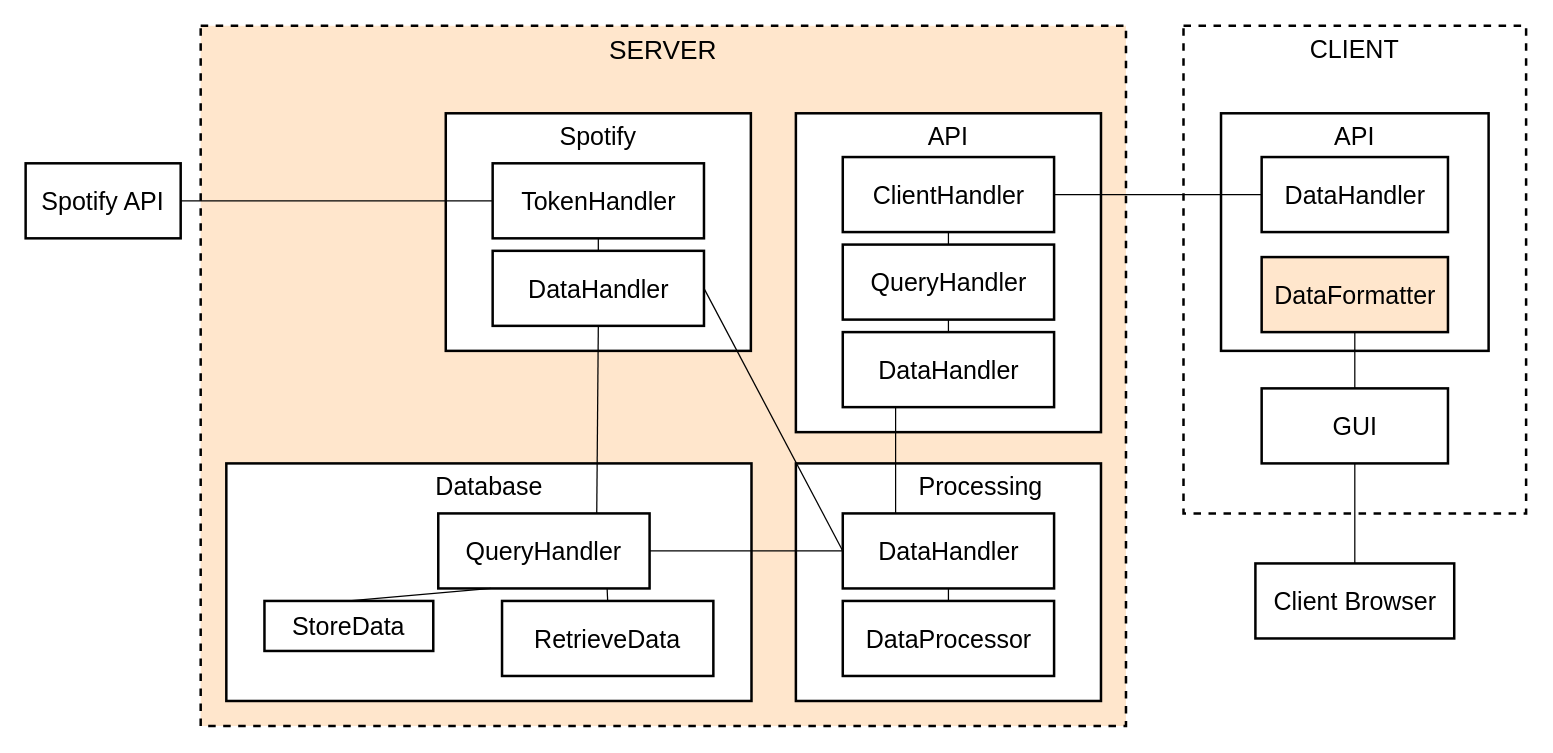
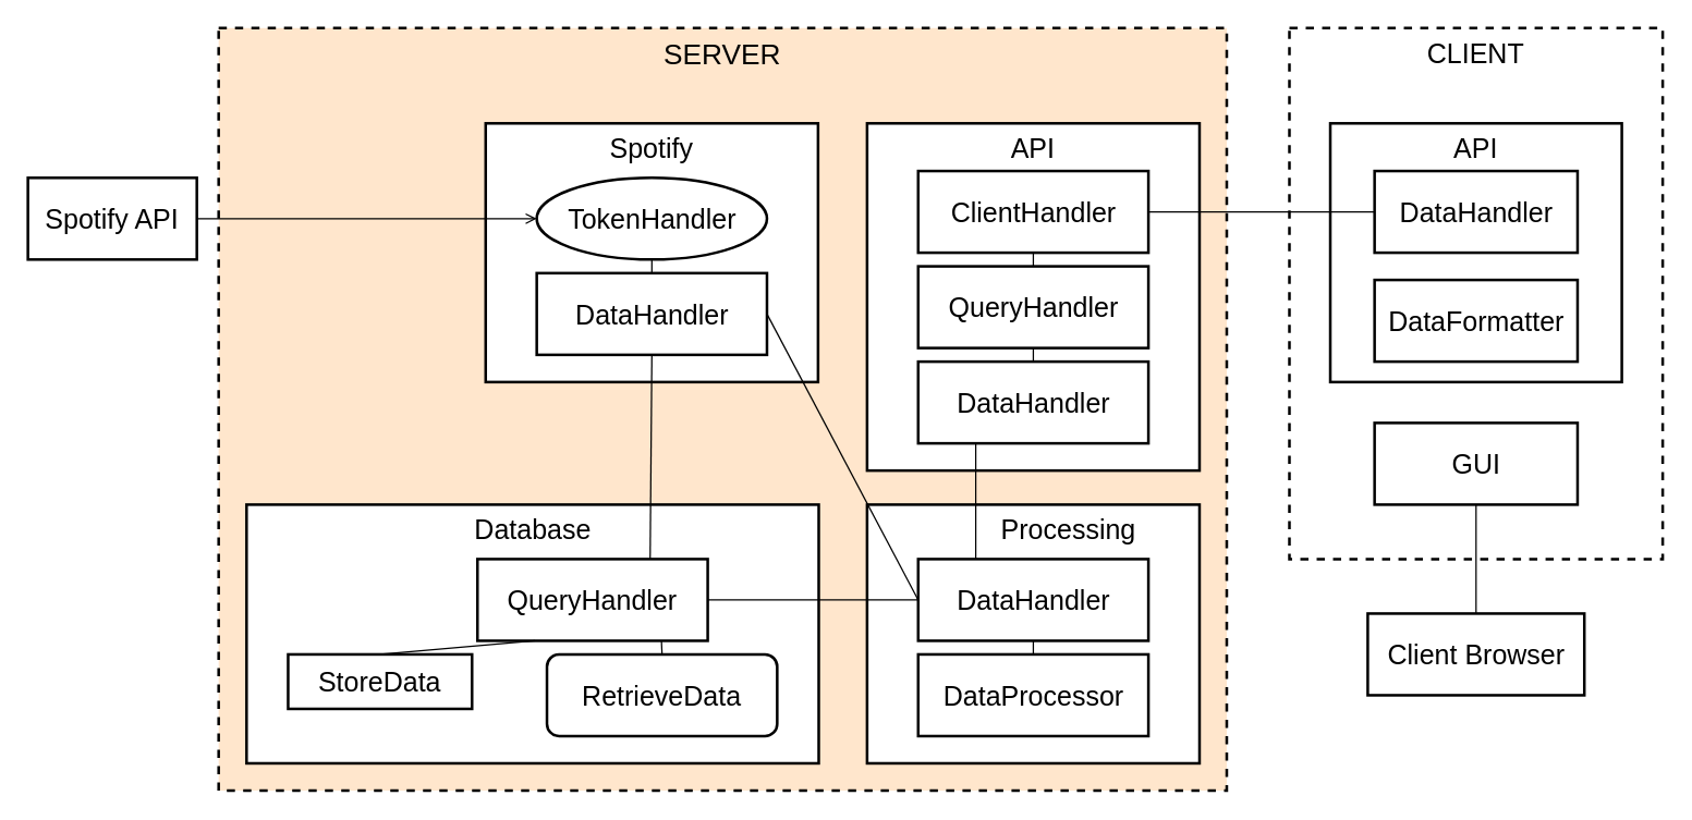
  <mxCell id="0" />
  <mxCell id="1" parent="0" />
  <mxCell id="2" value="&lt;font style=&quot;font-size: 21px&quot;&gt;SERVER&lt;/font&gt;" style="rounded=0;whiteSpace=wrap;html=1;dashed=1;strokeWidth=2;verticalAlign=top;fillColor=#ffe6cc;" parent="1" vertex="1"><mxGeometry x="160" y="20" width="740" height="560" as="geometry" /></mxCell>
  <mxCell id="3" value="CLIENT" style="rounded=0;whiteSpace=wrap;html=1;dashed=1;strokeWidth=2;verticalAlign=top;fontSize=20;" parent="1" vertex="1"><mxGeometry x="946" y="20" width="274" height="390" as="geometry" /></mxCell>
  <mxCell id="4" value="Spotify API" style="rounded=0;whiteSpace=wrap;html=1;strokeWidth=2;fontSize=20;" parent="1" vertex="1"><mxGeometry x="20" y="130" width="124" height="60" as="geometry" /></mxCell>
  <mxCell id="5" value="Spotify" style="rounded=0;whiteSpace=wrap;html=1;strokeWidth=2;fontSize=20;verticalAlign=top;" parent="1" vertex="1"><mxGeometry x="356" y="90" width="244" height="190" as="geometry" /></mxCell>
  <mxCell id="6" value="API" style="rounded=0;whiteSpace=wrap;html=1;strokeWidth=2;fontSize=20;verticalAlign=top;strokeColor=#000000;" parent="1" vertex="1"><mxGeometry x="636" y="90" width="244" height="255" as="geometry" /></mxCell>
  <mxCell id="7" value="Processing&amp;nbsp;&amp;nbsp;&amp;nbsp;&amp;nbsp;&amp;nbsp;&amp;nbsp;&amp;nbsp;&amp;nbsp; " style="rounded=0;whiteSpace=wrap;html=1;strokeWidth=2;fontSize=20;verticalAlign=top;align=right;" parent="1" vertex="1"><mxGeometry x="636" y="370" width="244" height="190" as="geometry" /></mxCell>
  <mxCell id="8" value="Database" style="rounded=0;whiteSpace=wrap;html=1;strokeWidth=2;fontSize=20;verticalAlign=top;" parent="1" vertex="1"><mxGeometry x="180.5" y="370" width="420" height="190" as="geometry" /></mxCell>
  <mxCell id="9" value="API" style="rounded=0;whiteSpace=wrap;html=1;strokeWidth=2;fontSize=20;verticalAlign=top;" parent="1" vertex="1"><mxGeometry x="976" y="90" width="214" height="190" as="geometry" /></mxCell>
  <mxCell id="10" value="GUI" style="rounded=0;whiteSpace=wrap;html=1;strokeWidth=2;fontSize=20;verticalAlign=middle;" parent="1" vertex="1"><mxGeometry x="1008.5" y="310" width="149" height="60" as="geometry" /></mxCell>
  <mxCell id="11" value="" style="endArrow=none;html=1;fontSize=20;exitX=1;exitY=0.5;exitDx=0;exitDy=0;entryX=0;entryY=0.5;entryDx=0;entryDy=0;" parent="1" edge="1" target="12" source="21"><mxGeometry width="50" height="50" relative="1" as="geometry"><mxPoint x="896" y="229.5" as="sourcePoint" /><mxPoint x="943" y="229.5" as="targetPoint" /></mxGeometry></mxCell>
  <mxCell id="12" value="DataHandler" style="rounded=0;whiteSpace=wrap;html=1;strokeWidth=2;fontSize=20;verticalAlign=middle;" parent="1" vertex="1"><mxGeometry x="1008.5" y="125" width="149" height="60" as="geometry" /></mxCell>
- <mxCell id="13" value="DataFormatter" style="rounded=0;whiteSpace=wrap;html=1;strokeWidth=2;fontSize=20;verticalAlign=middle;fillColor=#ffe6cc;" parent="1" vertex="1"><mxGeometry x="1008.5" y="205" width="149" height="60" as="geometry" /></mxCell>
- <mxCell id="14" value="TokenHandler" style="rounded=0;whiteSpace=wrap;html=1;strokeWidth=2;fontSize=20;" parent="1" vertex="1"><mxGeometry x="393.5" y="130" width="169" height="60" as="geometry" /></mxCell>
+ <mxCell id="13" value="DataFormatter" style="rounded=0;whiteSpace=wrap;html=1;strokeWidth=2;fontSize=20;verticalAlign=middle;" parent="1" vertex="1"><mxGeometry x="1008.5" y="205" width="149" height="60" as="geometry" /></mxCell>
+ <mxCell id="14" value="TokenHandler" style="ellipse;whiteSpace=wrap;html=1;strokeWidth=2;fontSize=20;" parent="1" vertex="1"><mxGeometry x="393.5" y="130" width="169" height="60" as="geometry" /></mxCell>
  <mxCell id="15" value="DataHandler" style="rounded=0;whiteSpace=wrap;html=1;strokeWidth=2;fontSize=20;" parent="1" vertex="1"><mxGeometry x="393.5" y="200" width="169" height="60" as="geometry" /></mxCell>
  <mxCell id="16" value="StoreData" style="rounded=0;whiteSpace=wrap;html=1;strokeWidth=2;fontSize=20;" parent="1" vertex="1"><mxGeometry x="211" y="480" width="135" height="40" as="geometry" /></mxCell>
- <mxCell id="17" value="RetrieveData" style="rounded=0;whiteSpace=wrap;html=1;strokeWidth=2;fontSize=20;" parent="1" vertex="1"><mxGeometry x="401" y="480" width="169" height="60" as="geometry" /></mxCell>
+ <mxCell id="17" value="RetrieveData" style="whiteSpace=wrap;html=1;strokeWidth=2;fontSize=20;rounded=1;" parent="1" vertex="1"><mxGeometry x="401" y="480" width="169" height="60" as="geometry" /></mxCell>
  <mxCell id="18" value="QueryHandler" style="rounded=0;whiteSpace=wrap;html=1;strokeWidth=2;fontSize=20;" parent="1" vertex="1"><mxGeometry x="350" y="410" width="169" height="60" as="geometry" /></mxCell>
  <mxCell id="19" value="DataHandler" style="rounded=0;whiteSpace=wrap;html=1;strokeWidth=2;fontSize=20;" parent="1" vertex="1"><mxGeometry x="673.5" y="410" width="169" height="60" as="geometry" /></mxCell>
  <mxCell id="20" value="DataProcessor" style="rounded=0;whiteSpace=wrap;html=1;strokeWidth=2;fontSize=20;" parent="1" vertex="1"><mxGeometry x="673.5" y="480" width="169" height="60" as="geometry" /></mxCell>
  <mxCell id="21" value="ClientHandler" style="rounded=0;whiteSpace=wrap;html=1;strokeWidth=2;fontSize=20;" parent="1" vertex="1"><mxGeometry x="673.5" y="125" width="169" height="60" as="geometry" /></mxCell>
  <mxCell id="22" value="QueryHandler" style="rounded=0;whiteSpace=wrap;html=1;strokeWidth=2;fontSize=20;" parent="1" vertex="1"><mxGeometry x="673.5" y="195" width="169" height="60" as="geometry" /></mxCell>
- <mxCell id="23" value="" style="endArrow=none;html=1;exitX=1;exitY=0.5;exitDx=0;exitDy=0;entryX=0;entryY=0.5;entryDx=0;entryDy=0;" edge="1" parent="1" source="4" target="14"><mxGeometry width="50" height="50" relative="1" as="geometry"><mxPoint x="616" y="390" as="sourcePoint" /><mxPoint x="666" y="340" as="targetPoint" /></mxGeometry></mxCell>
+ <mxCell id="23" value="" style="endArrow=open;html=1;exitX=1;exitY=0.5;exitDx=0;exitDy=0;entryX=0;entryY=0.5;entryDx=0;entryDy=0;" edge="1" parent="1" source="4" target="14"><mxGeometry width="50" height="50" relative="1" as="geometry"><mxPoint x="616" y="390" as="sourcePoint" /><mxPoint x="666" y="340" as="targetPoint" /></mxGeometry></mxCell>
  <mxCell id="24" value="" style="endArrow=none;html=1;exitX=0.5;exitY=0;exitDx=0;exitDy=0;entryX=0.5;entryY=1;entryDx=0;entryDy=0;" edge="1" parent="1" source="15" target="14"><mxGeometry width="50" height="50" relative="1" as="geometry"><mxPoint x="616" y="390" as="sourcePoint" /><mxPoint x="666" y="340" as="targetPoint" /></mxGeometry></mxCell>
  <mxCell id="25" value="DataHandler" style="rounded=0;whiteSpace=wrap;html=1;strokeWidth=2;fontSize=20;" vertex="1" parent="1"><mxGeometry x="673.5" y="265" width="169" height="60" as="geometry" /></mxCell>
  <mxCell id="26" value="" style="endArrow=none;html=1;exitX=0.5;exitY=1;exitDx=0;exitDy=0;entryX=0.75;entryY=0;entryDx=0;entryDy=0;" edge="1" parent="1" source="15" target="18"><mxGeometry width="50" height="50" relative="1" as="geometry"><mxPoint x="630" y="390" as="sourcePoint" /><mxPoint x="680" y="340" as="targetPoint" /></mxGeometry></mxCell>
  <mxCell id="27" value="" style="endArrow=none;html=1;exitX=0.799;exitY=1;exitDx=0;exitDy=0;exitPerimeter=0;entryX=0.5;entryY=0;entryDx=0;entryDy=0;" edge="1" parent="1" source="18" target="17"><mxGeometry width="50" height="50" relative="1" as="geometry"><mxPoint x="630" y="390" as="sourcePoint" /><mxPoint x="680" y="340" as="targetPoint" /></mxGeometry></mxCell>
  <mxCell id="28" value="" style="endArrow=none;html=1;exitX=0.25;exitY=1;exitDx=0;exitDy=0;entryX=0.5;entryY=0;entryDx=0;entryDy=0;" edge="1" parent="1" source="18" target="16"><mxGeometry width="50" height="50" relative="1" as="geometry"><mxPoint x="630" y="390" as="sourcePoint" /><mxPoint x="680" y="340" as="targetPoint" /></mxGeometry></mxCell>
  <mxCell id="29" value="" style="endArrow=none;html=1;exitX=1;exitY=0.5;exitDx=0;exitDy=0;entryX=0;entryY=0.5;entryDx=0;entryDy=0;" edge="1" parent="1" source="18" target="19"><mxGeometry width="50" height="50" relative="1" as="geometry"><mxPoint x="630" y="390" as="sourcePoint" /><mxPoint x="680" y="340" as="targetPoint" /></mxGeometry></mxCell>
  <mxCell id="30" value="" style="endArrow=none;html=1;exitX=0.5;exitY=0;exitDx=0;exitDy=0;entryX=0.5;entryY=1;entryDx=0;entryDy=0;" edge="1" parent="1" source="20" target="19"><mxGeometry width="50" height="50" relative="1" as="geometry"><mxPoint x="630" y="390" as="sourcePoint" /><mxPoint x="680" y="340" as="targetPoint" /></mxGeometry></mxCell>
  <mxCell id="31" value="" style="endArrow=none;html=1;exitX=1;exitY=0.5;exitDx=0;exitDy=0;entryX=0;entryY=0.5;entryDx=0;entryDy=0;" edge="1" parent="1" source="15" target="19"><mxGeometry width="50" height="50" relative="1" as="geometry"><mxPoint x="630" y="390" as="sourcePoint" /><mxPoint x="680" y="340" as="targetPoint" /></mxGeometry></mxCell>
  <mxCell id="32" value="" style="endArrow=none;html=1;entryX=0.25;entryY=1;entryDx=0;entryDy=0;exitX=0.25;exitY=0;exitDx=0;exitDy=0;" edge="1" parent="1" source="19" target="25"><mxGeometry width="50" height="50" relative="1" as="geometry"><mxPoint x="630" y="390" as="sourcePoint" /><mxPoint x="680" y="340" as="targetPoint" /></mxGeometry></mxCell>
  <mxCell id="33" value="" style="endArrow=none;html=1;entryX=0.5;entryY=0;entryDx=0;entryDy=0;exitX=0.5;exitY=1;exitDx=0;exitDy=0;" edge="1" parent="1" source="22" target="25"><mxGeometry width="50" height="50" relative="1" as="geometry"><mxPoint x="630" y="390" as="sourcePoint" /><mxPoint x="680" y="340" as="targetPoint" /></mxGeometry></mxCell>
  <mxCell id="34" value="" style="endArrow=none;html=1;entryX=0.5;entryY=0;entryDx=0;entryDy=0;exitX=0.5;exitY=1;exitDx=0;exitDy=0;" edge="1" parent="1" source="21" target="22"><mxGeometry width="50" height="50" relative="1" as="geometry"><mxPoint x="630" y="390" as="sourcePoint" /><mxPoint x="680" y="340" as="targetPoint" /></mxGeometry></mxCell>
- <mxCell id="35" value="" style="endArrow=none;html=1;entryX=0.5;entryY=1;entryDx=0;entryDy=0;exitX=0.5;exitY=0;exitDx=0;exitDy=0;" edge="1" parent="1" source="10" target="13"><mxGeometry width="50" height="50" relative="1" as="geometry"><mxPoint x="630" y="390" as="sourcePoint" /><mxPoint x="680" y="340" as="targetPoint" /></mxGeometry></mxCell>
  <mxCell id="36" value="" style="endArrow=none;html=1;entryX=0.5;entryY=1;entryDx=0;entryDy=0;" edge="1" parent="1" target="10"><mxGeometry width="50" height="50" relative="1" as="geometry"><mxPoint x="1083" y="450" as="sourcePoint" /><mxPoint x="680" y="340" as="targetPoint" /></mxGeometry></mxCell>
  <mxCell id="37" value="Client Browser" style="rounded=0;whiteSpace=wrap;html=1;strokeWidth=2;fontSize=20;" vertex="1" parent="1"><mxGeometry x="1003.5" y="450" width="159" height="60" as="geometry" /></mxCell>
